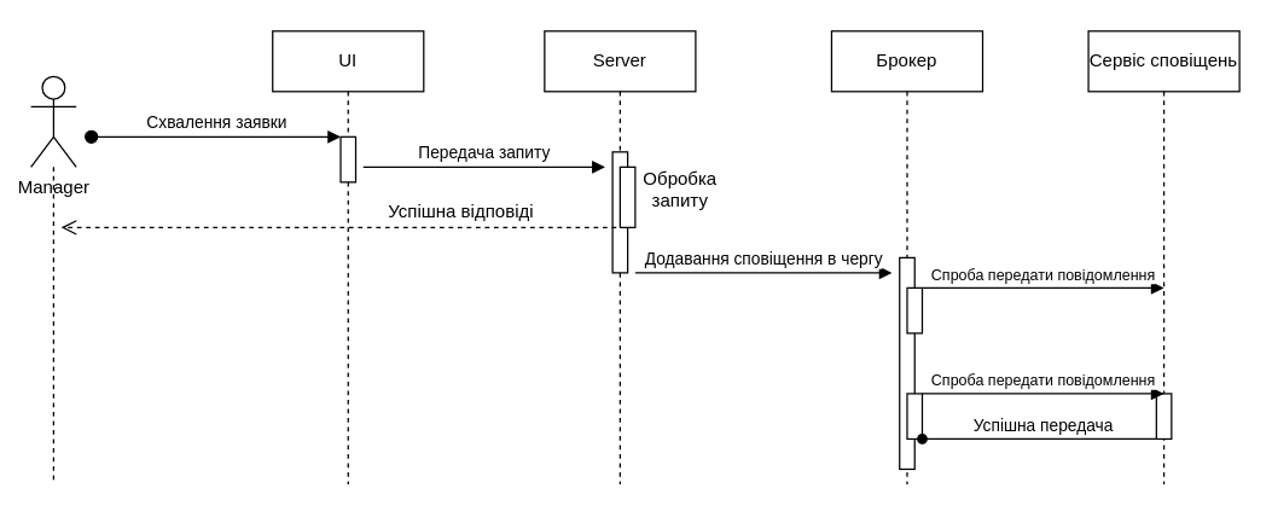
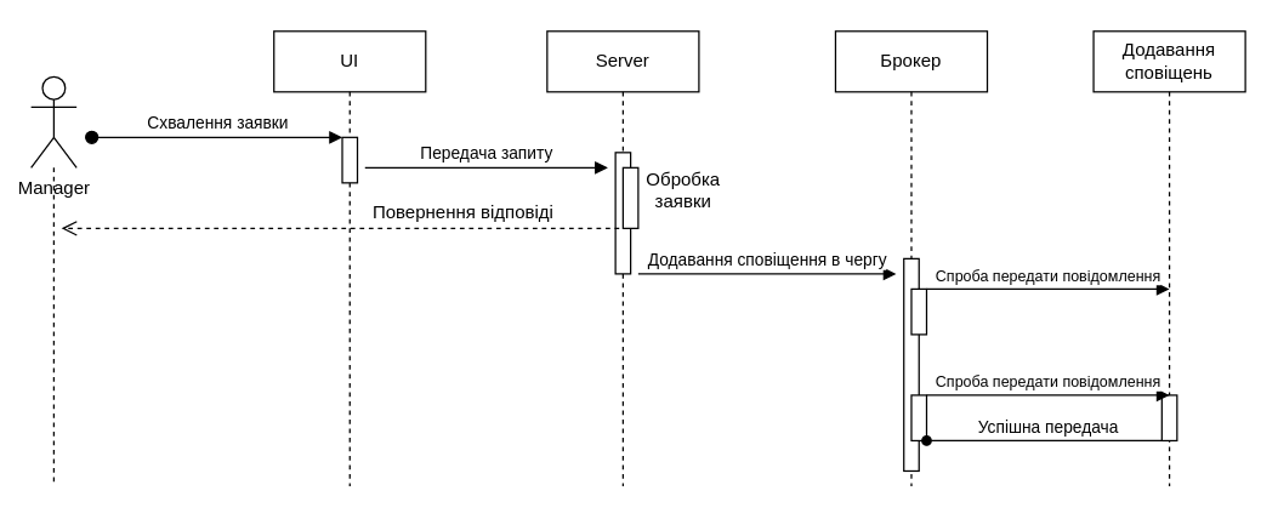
  <mxCell id="0" />
  <mxCell id="1" parent="0" />
  <mxCell id="2" value="UI" style="shape=umlLifeline;perimeter=lifelinePerimeter;whiteSpace=wrap;html=1;container=0;dropTarget=0;collapsible=0;recursiveResize=0;outlineConnect=0;portConstraint=eastwest;newEdgeStyle={&quot;edgeStyle&quot;:&quot;elbowEdgeStyle&quot;,&quot;elbow&quot;:&quot;vertical&quot;,&quot;curved&quot;:0,&quot;rounded&quot;:0};" parent="1" vertex="1"><mxGeometry x="180" y="20" width="100" height="300" as="geometry" /></mxCell>
  <mxCell id="3" value="" style="html=1;points=[];perimeter=orthogonalPerimeter;outlineConnect=0;targetShapes=umlLifeline;portConstraint=eastwest;newEdgeStyle={&quot;edgeStyle&quot;:&quot;elbowEdgeStyle&quot;,&quot;elbow&quot;:&quot;vertical&quot;,&quot;curved&quot;:0,&quot;rounded&quot;:0};" parent="2" vertex="1"><mxGeometry x="45" y="70" width="10" height="30" as="geometry" /></mxCell>
  <mxCell id="4" value="Server" style="shape=umlLifeline;perimeter=lifelinePerimeter;whiteSpace=wrap;html=1;container=0;dropTarget=0;collapsible=0;recursiveResize=0;outlineConnect=0;portConstraint=eastwest;newEdgeStyle={&quot;edgeStyle&quot;:&quot;elbowEdgeStyle&quot;,&quot;elbow&quot;:&quot;vertical&quot;,&quot;curved&quot;:0,&quot;rounded&quot;:0};" parent="1" vertex="1"><mxGeometry x="360" y="20" width="100" height="300" as="geometry" /></mxCell>
  <mxCell id="5" value="" style="html=1;points=[];perimeter=orthogonalPerimeter;outlineConnect=0;targetShapes=umlLifeline;portConstraint=eastwest;newEdgeStyle={&quot;edgeStyle&quot;:&quot;elbowEdgeStyle&quot;,&quot;elbow&quot;:&quot;vertical&quot;,&quot;curved&quot;:0,&quot;rounded&quot;:0};" parent="4" vertex="1"><mxGeometry x="45" y="80" width="10" height="80" as="geometry" /></mxCell>
  <mxCell id="6" value="" style="html=1;points=[];perimeter=orthogonalPerimeter;outlineConnect=0;targetShapes=umlLifeline;portConstraint=eastwest;newEdgeStyle={&quot;edgeStyle&quot;:&quot;elbowEdgeStyle&quot;,&quot;elbow&quot;:&quot;vertical&quot;,&quot;curved&quot;:0,&quot;rounded&quot;:0};" parent="4" vertex="1"><mxGeometry x="50" y="90" width="10" height="40" as="geometry" /></mxCell>
  <mxCell id="7" value="" style="html=1;verticalAlign=bottom;endArrow=open;dashed=1;endSize=8;edgeStyle=elbowEdgeStyle;elbow=vertical;curved=0;rounded=0;" parent="1" edge="1"><mxGeometry relative="1" as="geometry"><mxPoint x="40" y="150" as="targetPoint" /><Array as="points"><mxPoint x="327.5" y="150" /></Array><mxPoint x="407.5" y="150" as="sourcePoint" /></mxGeometry></mxCell>
  <mxCell id="8" value="Брокер" style="shape=umlLifeline;perimeter=lifelinePerimeter;whiteSpace=wrap;html=1;container=0;dropTarget=0;collapsible=0;recursiveResize=0;outlineConnect=0;portConstraint=eastwest;newEdgeStyle={&quot;edgeStyle&quot;:&quot;elbowEdgeStyle&quot;,&quot;elbow&quot;:&quot;vertical&quot;,&quot;curved&quot;:0,&quot;rounded&quot;:0};" parent="1" vertex="1"><mxGeometry x="550" y="20" width="100" height="300" as="geometry" /></mxCell>
  <mxCell id="9" value="" style="html=1;points=[];perimeter=orthogonalPerimeter;outlineConnect=0;targetShapes=umlLifeline;portConstraint=eastwest;newEdgeStyle={&quot;edgeStyle&quot;:&quot;elbowEdgeStyle&quot;,&quot;elbow&quot;:&quot;vertical&quot;,&quot;curved&quot;:0,&quot;rounded&quot;:0};" parent="8" vertex="1"><mxGeometry x="45" y="150" width="10" height="140" as="geometry" /></mxCell>
  <mxCell id="10" value="" style="html=1;points=[];perimeter=orthogonalPerimeter;outlineConnect=0;targetShapes=umlLifeline;portConstraint=eastwest;newEdgeStyle={&quot;edgeStyle&quot;:&quot;elbowEdgeStyle&quot;,&quot;elbow&quot;:&quot;vertical&quot;,&quot;curved&quot;:0,&quot;rounded&quot;:0};" vertex="1" parent="8"><mxGeometry x="50" y="170" width="10" height="30" as="geometry" /></mxCell>
  <mxCell id="11" value="" style="html=1;points=[];perimeter=orthogonalPerimeter;outlineConnect=0;targetShapes=umlLifeline;portConstraint=eastwest;newEdgeStyle={&quot;edgeStyle&quot;:&quot;elbowEdgeStyle&quot;,&quot;elbow&quot;:&quot;vertical&quot;,&quot;curved&quot;:0,&quot;rounded&quot;:0};" vertex="1" parent="8"><mxGeometry x="50" y="240" width="10" height="30" as="geometry" /></mxCell>
  <mxCell id="12" style="edgeStyle=orthogonalEdgeStyle;rounded=0;orthogonalLoop=1;jettySize=auto;html=1;endArrow=none;startFill=0;dashed=1;" parent="1" source="13" edge="1"><mxGeometry relative="1" as="geometry"><mxPoint x="35" y="320" as="targetPoint" /></mxGeometry></mxCell>
  <mxCell id="13" value="&lt;div&gt;Manager&lt;/div&gt;" style="shape=umlActor;verticalLabelPosition=bottom;verticalAlign=top;html=1;outlineConnect=0;" parent="1" vertex="1"><mxGeometry x="20" y="50" width="30" height="60" as="geometry" /></mxCell>
  <mxCell id="14" value="Схвалення заявки" style="html=1;verticalAlign=bottom;startArrow=oval;endArrow=block;startSize=8;edgeStyle=elbowEdgeStyle;elbow=vertical;curved=0;rounded=0;" parent="1" target="3" edge="1"><mxGeometry relative="1" as="geometry"><mxPoint x="60" y="90" as="sourcePoint" /></mxGeometry></mxCell>
  <mxCell id="15" value="&lt;font style=&quot;font-size: 10px;&quot;&gt;Спроба передати повідомлення&lt;/font&gt;" style="html=1;verticalAlign=bottom;endArrow=block;edgeStyle=elbowEdgeStyle;elbow=vertical;curved=0;rounded=0;" parent="1" edge="1"><mxGeometry relative="1" as="geometry"><mxPoint x="610" y="190" as="sourcePoint" /><Array as="points"><mxPoint x="695" y="190" /></Array><mxPoint x="770" y="190" as="targetPoint" /></mxGeometry></mxCell>
  <mxCell id="16" value="Передача запиту" style="html=1;verticalAlign=bottom;endArrow=block;edgeStyle=elbowEdgeStyle;elbow=vertical;curved=0;rounded=0;" parent="1" edge="1"><mxGeometry relative="1" as="geometry"><mxPoint x="240" y="110" as="sourcePoint" /><Array as="points"><mxPoint x="325" y="110" /></Array><mxPoint x="400" y="110" as="targetPoint" /></mxGeometry></mxCell>
  <mxCell id="17" value="Додавання сповіщення в чергу" style="html=1;verticalAlign=bottom;endArrow=block;edgeStyle=elbowEdgeStyle;elbow=vertical;curved=0;rounded=0;" parent="1" edge="1"><mxGeometry relative="1" as="geometry"><mxPoint x="420" y="180" as="sourcePoint" /><Array as="points"><mxPoint x="505" y="180" /></Array><mxPoint x="590" y="180" as="targetPoint" /></mxGeometry></mxCell>
  <mxCell id="18" value="Успішна передача" style="html=1;verticalAlign=bottom;endArrow=oval;edgeStyle=elbowEdgeStyle;elbow=vertical;curved=0;rounded=0;endFill=1;" parent="1" edge="1" target="11"><mxGeometry relative="1" as="geometry"><mxPoint x="770" y="290" as="sourcePoint" /><Array as="points"><mxPoint x="710" y="290" /></Array><mxPoint x="620" y="290" as="targetPoint" /></mxGeometry></mxCell>
- <mxCell id="19" value="Обробка запиту" style="text;html=1;align=center;verticalAlign=middle;whiteSpace=wrap;rounded=0;" vertex="1" parent="1"><mxGeometry x="420" y="110" width="60" height="30" as="geometry" /></mxCell>
- <mxCell id="20" value="Успішна відповіді" style="text;html=1;align=center;verticalAlign=middle;whiteSpace=wrap;rounded=0;" vertex="1" parent="1"><mxGeometry x="230" y="130" width="150" height="20" as="geometry" /></mxCell>
- <mxCell id="21" value="Сервіс сповіщень" style="shape=umlLifeline;perimeter=lifelinePerimeter;whiteSpace=wrap;html=1;container=0;dropTarget=0;collapsible=0;recursiveResize=0;outlineConnect=0;portConstraint=eastwest;newEdgeStyle={&quot;edgeStyle&quot;:&quot;elbowEdgeStyle&quot;,&quot;elbow&quot;:&quot;vertical&quot;,&quot;curved&quot;:0,&quot;rounded&quot;:0};" vertex="1" parent="1"><mxGeometry x="720" y="20" width="100" height="300" as="geometry" /></mxCell>
+ <mxCell id="19" value="Обробка заявки" style="text;html=1;align=center;verticalAlign=middle;whiteSpace=wrap;rounded=0;" vertex="1" parent="1"><mxGeometry x="420" y="110" width="60" height="30" as="geometry" /></mxCell>
+ <mxCell id="20" value="Повернення відповіді" style="text;html=1;align=center;verticalAlign=middle;whiteSpace=wrap;rounded=0;" vertex="1" parent="1"><mxGeometry x="230" y="130" width="150" height="20" as="geometry" /></mxCell>
+ <mxCell id="21" value="Додавання сповіщень" style="shape=umlLifeline;perimeter=lifelinePerimeter;whiteSpace=wrap;html=1;container=0;dropTarget=0;collapsible=0;recursiveResize=0;outlineConnect=0;portConstraint=eastwest;newEdgeStyle={&quot;edgeStyle&quot;:&quot;elbowEdgeStyle&quot;,&quot;elbow&quot;:&quot;vertical&quot;,&quot;curved&quot;:0,&quot;rounded&quot;:0};" vertex="1" parent="1"><mxGeometry x="720" y="20" width="100" height="300" as="geometry" /></mxCell>
  <mxCell id="22" value="" style="html=1;points=[];perimeter=orthogonalPerimeter;outlineConnect=0;targetShapes=umlLifeline;portConstraint=eastwest;newEdgeStyle={&quot;edgeStyle&quot;:&quot;elbowEdgeStyle&quot;,&quot;elbow&quot;:&quot;vertical&quot;,&quot;curved&quot;:0,&quot;rounded&quot;:0};" vertex="1" parent="21"><mxGeometry x="45" y="240" width="10" height="30" as="geometry" /></mxCell>
  <mxCell id="23" value="&lt;font style=&quot;font-size: 10px;&quot;&gt;Спроба передати повідомлення&lt;/font&gt;" style="html=1;verticalAlign=bottom;endArrow=block;edgeStyle=elbowEdgeStyle;elbow=vertical;curved=0;rounded=0;" edge="1" parent="1"><mxGeometry relative="1" as="geometry"><mxPoint x="610" y="260" as="sourcePoint" /><Array as="points"><mxPoint x="695" y="260" /></Array><mxPoint x="770" y="260" as="targetPoint" /></mxGeometry></mxCell>
